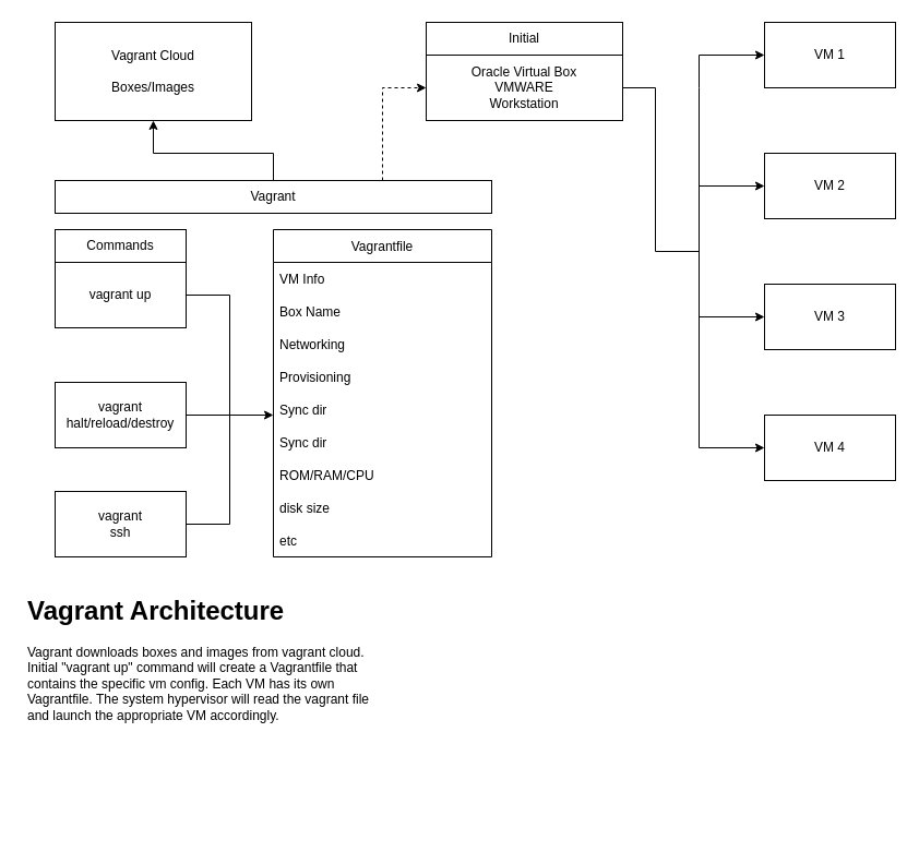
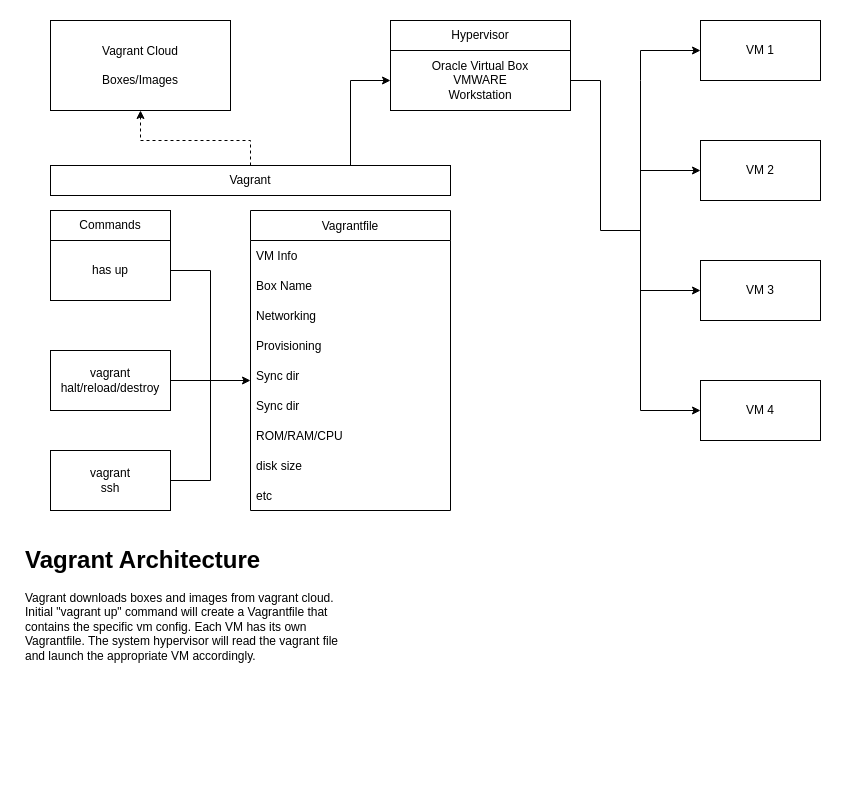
  <mxCell id="0" />
  <mxCell id="1" parent="0" />
  <mxCell id="2" value="Vagrant Cloud&lt;br&gt;&lt;br&gt;Boxes/Images" style="rounded=0;whiteSpace=wrap;html=1;" vertex="1" parent="1"><mxGeometry x="50" y="20" width="180" height="90" as="geometry" /></mxCell>
  <mxCell id="3" value="Vagrant" style="rounded=0;whiteSpace=wrap;html=1;" vertex="1" parent="1"><mxGeometry x="50" y="165" width="400" height="30" as="geometry" /></mxCell>
- <mxCell id="4" value="vagrant up" style="rounded=0;whiteSpace=wrap;html=1;" vertex="1" parent="1"><mxGeometry x="50" y="240" width="120" height="60" as="geometry" /></mxCell>
+ <mxCell id="4" value="has up" style="rounded=0;whiteSpace=wrap;html=1;" vertex="1" parent="1"><mxGeometry x="50" y="240" width="120" height="60" as="geometry" /></mxCell>
  <mxCell id="5" value="vagrant&lt;br&gt;halt/reload/destroy" style="rounded=0;whiteSpace=wrap;html=1;" vertex="1" parent="1"><mxGeometry x="50" y="350" width="120" height="60" as="geometry" /></mxCell>
  <mxCell id="6" value="vagrant&lt;br&gt;ssh" style="rounded=0;whiteSpace=wrap;html=1;" vertex="1" parent="1"><mxGeometry x="50" y="450" width="120" height="60" as="geometry" /></mxCell>
  <mxCell id="7" value="Vagrantfile" style="swimlane;fontStyle=0;childLayout=stackLayout;horizontal=1;startSize=30;horizontalStack=0;resizeParent=1;resizeParentMax=0;resizeLast=0;collapsible=1;marginBottom=0;" vertex="1" parent="1"><mxGeometry x="250" y="210" width="200" height="300" as="geometry" /></mxCell>
  <mxCell id="8" value="VM Info" style="text;strokeColor=none;fillColor=none;align=left;verticalAlign=middle;spacingLeft=4;spacingRight=4;overflow=hidden;points=[[0,0.5],[1,0.5]];portConstraint=eastwest;rotatable=0;" vertex="1" parent="7"><mxGeometry y="30" width="200" height="30" as="geometry" /></mxCell>
  <mxCell id="9" value="Box Name" style="text;strokeColor=none;fillColor=none;align=left;verticalAlign=middle;spacingLeft=4;spacingRight=4;overflow=hidden;points=[[0,0.5],[1,0.5]];portConstraint=eastwest;rotatable=0;" vertex="1" parent="7"><mxGeometry y="60" width="200" height="30" as="geometry" /></mxCell>
  <mxCell id="10" value="Networking" style="text;strokeColor=none;fillColor=none;align=left;verticalAlign=middle;spacingLeft=4;spacingRight=4;overflow=hidden;points=[[0,0.5],[1,0.5]];portConstraint=eastwest;rotatable=0;" vertex="1" parent="7"><mxGeometry y="90" width="200" height="30" as="geometry" /></mxCell>
  <mxCell id="11" value="Provisioning" style="text;strokeColor=none;fillColor=none;align=left;verticalAlign=middle;spacingLeft=4;spacingRight=4;overflow=hidden;points=[[0,0.5],[1,0.5]];portConstraint=eastwest;rotatable=0;" vertex="1" parent="7"><mxGeometry y="120" width="200" height="30" as="geometry" /></mxCell>
  <mxCell id="12" value="Sync dir" style="text;strokeColor=none;fillColor=none;align=left;verticalAlign=middle;spacingLeft=4;spacingRight=4;overflow=hidden;points=[[0,0.5],[1,0.5]];portConstraint=eastwest;rotatable=0;" vertex="1" parent="7"><mxGeometry y="150" width="200" height="30" as="geometry" /></mxCell>
  <mxCell id="13" value="Sync dir" style="text;strokeColor=none;fillColor=none;align=left;verticalAlign=middle;spacingLeft=4;spacingRight=4;overflow=hidden;points=[[0,0.5],[1,0.5]];portConstraint=eastwest;rotatable=0;" vertex="1" parent="7"><mxGeometry y="180" width="200" height="30" as="geometry" /></mxCell>
  <mxCell id="14" value="ROM/RAM/CPU" style="text;strokeColor=none;fillColor=none;align=left;verticalAlign=middle;spacingLeft=4;spacingRight=4;overflow=hidden;points=[[0,0.5],[1,0.5]];portConstraint=eastwest;rotatable=0;" vertex="1" parent="7"><mxGeometry y="210" width="200" height="30" as="geometry" /></mxCell>
  <mxCell id="15" value="disk size" style="text;strokeColor=none;fillColor=none;align=left;verticalAlign=middle;spacingLeft=4;spacingRight=4;overflow=hidden;points=[[0,0.5],[1,0.5]];portConstraint=eastwest;rotatable=0;" vertex="1" parent="7"><mxGeometry y="240" width="200" height="30" as="geometry" /></mxCell>
  <mxCell id="16" value="etc" style="text;strokeColor=none;fillColor=none;align=left;verticalAlign=middle;spacingLeft=4;spacingRight=4;overflow=hidden;points=[[0,0.5],[1,0.5]];portConstraint=eastwest;rotatable=0;" vertex="1" parent="7"><mxGeometry y="270" width="200" height="30" as="geometry" /></mxCell>
  <mxCell id="17" value="" style="endArrow=none;html=1;rounded=0;entryX=1;entryY=0.5;entryDx=0;entryDy=0;exitX=1;exitY=0.5;exitDx=0;exitDy=0;" edge="1" parent="1" source="6" target="4"><mxGeometry width="50" height="50" relative="1" as="geometry"><mxPoint x="320" y="270" as="sourcePoint" /><mxPoint x="370" y="220" as="targetPoint" /><Array as="points"><mxPoint x="210" y="480" /><mxPoint x="210" y="270" /></Array></mxGeometry></mxCell>
  <mxCell id="18" value="" style="endArrow=classic;html=1;rounded=0;exitX=1;exitY=0.5;exitDx=0;exitDy=0;" edge="1" parent="1" source="5"><mxGeometry width="50" height="50" relative="1" as="geometry"><mxPoint x="320" y="270" as="sourcePoint" /><mxPoint x="250" y="380" as="targetPoint" /></mxGeometry></mxCell>
  <mxCell id="19" value="VM 1" style="rounded=0;whiteSpace=wrap;html=1;" vertex="1" parent="1"><mxGeometry x="700" y="20" width="120" height="60" as="geometry" /></mxCell>
  <mxCell id="20" value="VM 2" style="rounded=0;whiteSpace=wrap;html=1;" vertex="1" parent="1"><mxGeometry x="700" y="140" width="120" height="60" as="geometry" /></mxCell>
  <mxCell id="21" value="VM 3" style="rounded=0;whiteSpace=wrap;html=1;" vertex="1" parent="1"><mxGeometry x="700" y="260" width="120" height="60" as="geometry" /></mxCell>
  <mxCell id="22" value="VM 4" style="rounded=0;whiteSpace=wrap;html=1;" vertex="1" parent="1"><mxGeometry x="700" y="380" width="120" height="60" as="geometry" /></mxCell>
  <mxCell id="23" value="" style="endArrow=classic;html=1;rounded=0;entryX=0;entryY=0.5;entryDx=0;entryDy=0;" edge="1" parent="1" target="20"><mxGeometry width="50" height="50" relative="1" as="geometry"><mxPoint x="640" y="170" as="sourcePoint" /><mxPoint x="570" y="210" as="targetPoint" /></mxGeometry></mxCell>
  <mxCell id="24" value="" style="endArrow=classic;html=1;rounded=0;entryX=0;entryY=0.5;entryDx=0;entryDy=0;" edge="1" parent="1" target="21"><mxGeometry width="50" height="50" relative="1" as="geometry"><mxPoint x="640" y="290" as="sourcePoint" /><mxPoint x="710" y="210" as="targetPoint" /></mxGeometry></mxCell>
  <mxCell id="25" value="" style="endArrow=classic;html=1;rounded=0;entryX=0;entryY=0.5;entryDx=0;entryDy=0;" edge="1" parent="1" target="22"><mxGeometry width="50" height="50" relative="1" as="geometry"><mxPoint x="640" y="80" as="sourcePoint" /><mxPoint x="360" y="240" as="targetPoint" /><Array as="points"><mxPoint x="640" y="410" /></Array></mxGeometry></mxCell>
- <mxCell id="26" value="Initial" style="rounded=0;whiteSpace=wrap;html=1;" vertex="1" parent="1"><mxGeometry x="390" y="20" width="180" height="30" as="geometry" /></mxCell>
+ <mxCell id="26" value="Hypervisor" style="rounded=0;whiteSpace=wrap;html=1;" vertex="1" parent="1"><mxGeometry x="390" y="20" width="180" height="30" as="geometry" /></mxCell>
  <mxCell id="27" value="Oracle Virtual Box&lt;br&gt;VMWARE&lt;br&gt;Workstation" style="rounded=0;whiteSpace=wrap;html=1;" vertex="1" parent="1"><mxGeometry x="390" y="50" width="180" height="60" as="geometry" /></mxCell>
  <mxCell id="28" value="" style="endArrow=classic;html=1;rounded=0;entryX=0;entryY=0.5;entryDx=0;entryDy=0;" edge="1" parent="1" target="19"><mxGeometry width="50" height="50" relative="1" as="geometry"><mxPoint x="640" y="80" as="sourcePoint" /><mxPoint x="370" y="220" as="targetPoint" /><Array as="points"><mxPoint x="640" y="50" /></Array></mxGeometry></mxCell>
- <mxCell id="29" value="" style="endArrow=classic;html=1;rounded=0;entryX=0.5;entryY=1;entryDx=0;entryDy=0;exitX=0.5;exitY=0;exitDx=0;exitDy=0;" edge="1" parent="1" source="3" target="2"><mxGeometry width="50" height="50" relative="1" as="geometry"><mxPoint x="320" y="270" as="sourcePoint" /><mxPoint x="370" y="220" as="targetPoint" /><Array as="points"><mxPoint x="250" y="140" /><mxPoint x="140" y="140" /></Array></mxGeometry></mxCell>
- <mxCell id="30" value="" style="endArrow=classic;html=1;rounded=0;entryX=0;entryY=0.5;entryDx=0;entryDy=0;exitX=0.75;exitY=0;exitDx=0;exitDy=0;dashed=1;" edge="1" parent="1" source="3" target="27"><mxGeometry width="50" height="50" relative="1" as="geometry"><mxPoint x="320" y="270" as="sourcePoint" /><mxPoint x="370" y="220" as="targetPoint" /><Array as="points"><mxPoint x="350" y="80" /></Array></mxGeometry></mxCell>
+ <mxCell id="29" value="" style="endArrow=classic;html=1;rounded=0;entryX=0.5;entryY=1;entryDx=0;entryDy=0;exitX=0.5;exitY=0;exitDx=0;exitDy=0;dashed=1;" edge="1" parent="1" source="3" target="2"><mxGeometry width="50" height="50" relative="1" as="geometry"><mxPoint x="320" y="270" as="sourcePoint" /><mxPoint x="370" y="220" as="targetPoint" /><Array as="points"><mxPoint x="250" y="140" /><mxPoint x="140" y="140" /></Array></mxGeometry></mxCell>
+ <mxCell id="30" value="" style="endArrow=classic;html=1;rounded=0;entryX=0;entryY=0.5;entryDx=0;entryDy=0;exitX=0.75;exitY=0;exitDx=0;exitDy=0;" edge="1" parent="1" source="3" target="27"><mxGeometry width="50" height="50" relative="1" as="geometry"><mxPoint x="320" y="270" as="sourcePoint" /><mxPoint x="370" y="220" as="targetPoint" /><Array as="points"><mxPoint x="350" y="80" /></Array></mxGeometry></mxCell>
  <mxCell id="31" value="&lt;h1&gt;Vagrant Architecture&lt;/h1&gt;&lt;p&gt;Vagrant downloads boxes and images from vagrant cloud. Initial &quot;vagrant up&quot; command will create a Vagrantfile that contains the specific vm config. Each VM has its own Vagrantfile. The system hypervisor will read the vagrant file and launch the appropriate VM accordingly.&amp;nbsp;&lt;/p&gt;" style="text;html=1;strokeColor=none;fillColor=none;spacing=5;spacingTop=-20;whiteSpace=wrap;overflow=hidden;rounded=0;" vertex="1" parent="1"><mxGeometry x="20" y="540" width="330" height="230" as="geometry" /></mxCell>
  <mxCell id="32" value="Commands" style="rounded=0;whiteSpace=wrap;html=1;" vertex="1" parent="1"><mxGeometry x="50" y="210" width="120" height="30" as="geometry" /></mxCell>
  <mxCell id="33" value="" style="endArrow=none;html=1;rounded=0;entryX=1;entryY=0.5;entryDx=0;entryDy=0;" edge="1" parent="1" target="27"><mxGeometry width="50" height="50" relative="1" as="geometry"><mxPoint x="640" y="230" as="sourcePoint" /><mxPoint x="480" y="110" as="targetPoint" /><Array as="points"><mxPoint x="600" y="230" /><mxPoint x="600" y="80" /></Array></mxGeometry></mxCell>
